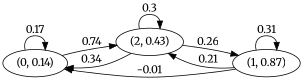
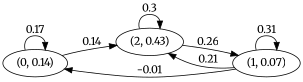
  digraph {
    fontname=Merriweather
    rankdir=LR
    node [fontname=Merriweather]
    edge [fontname=Merriweather]
    n1 [label="(0, 0.14)"]
    n2 [label="(2, 0.43)"]
-   n3 [label="(1, 0.87)"]
+   n3 [label="(1, 0.07)"]
    n1 -> n1 [label=0.17]
-   n1 -> n2 [label=0.74]
-   n2 -> n1 [label=0.34]
+   n1 -> n2 [label=0.14]
    n2 -> n2 [label=0.3]
    n2 -> n3 [label=0.26]
    n3 -> n1 [label=-0.01]
    n3 -> n2 [label=0.21]
    n3 -> n3 [label=0.31]
  }
